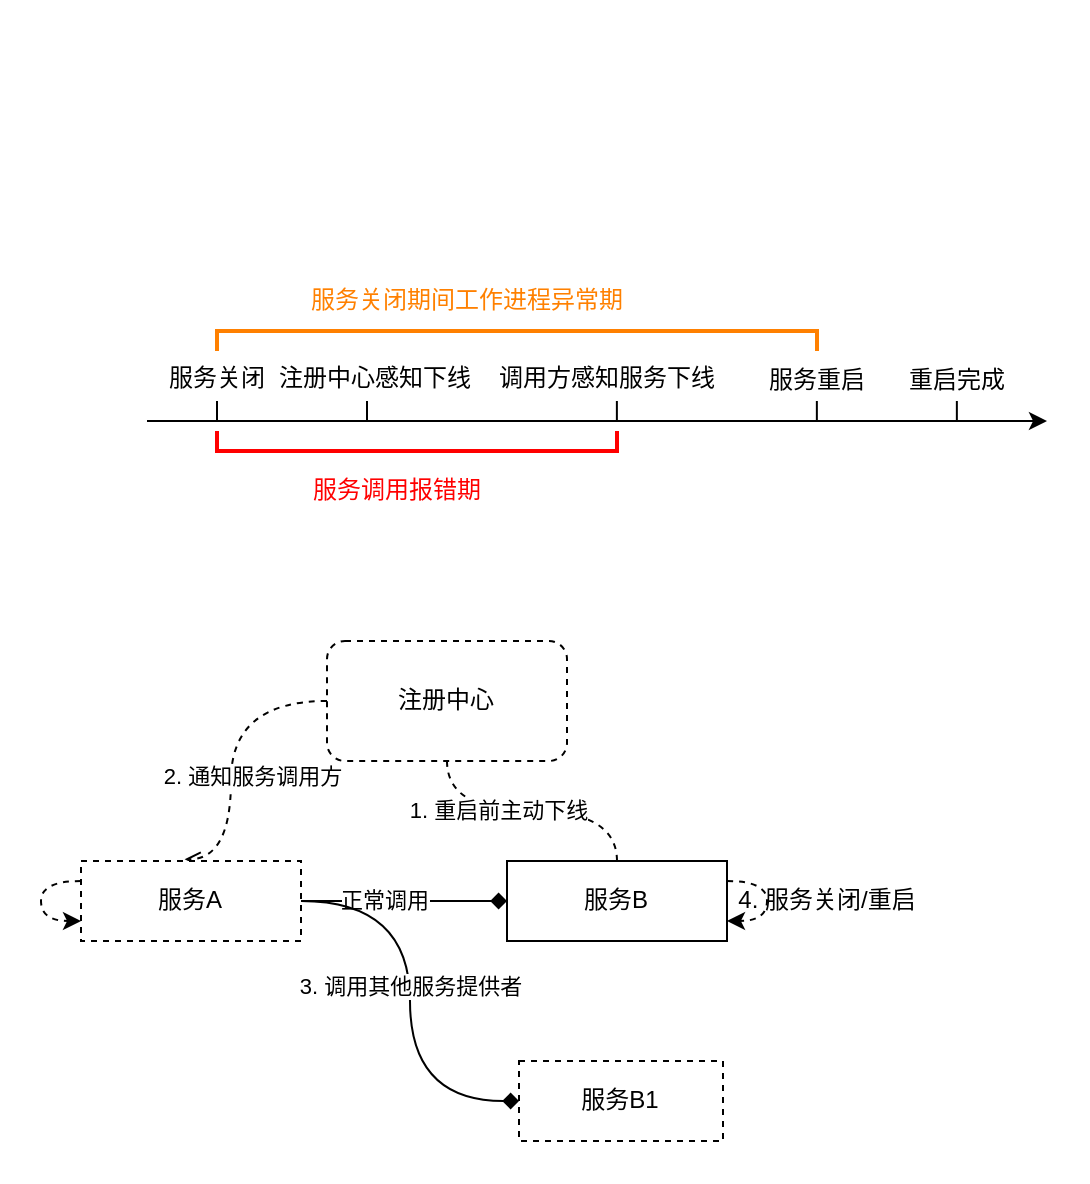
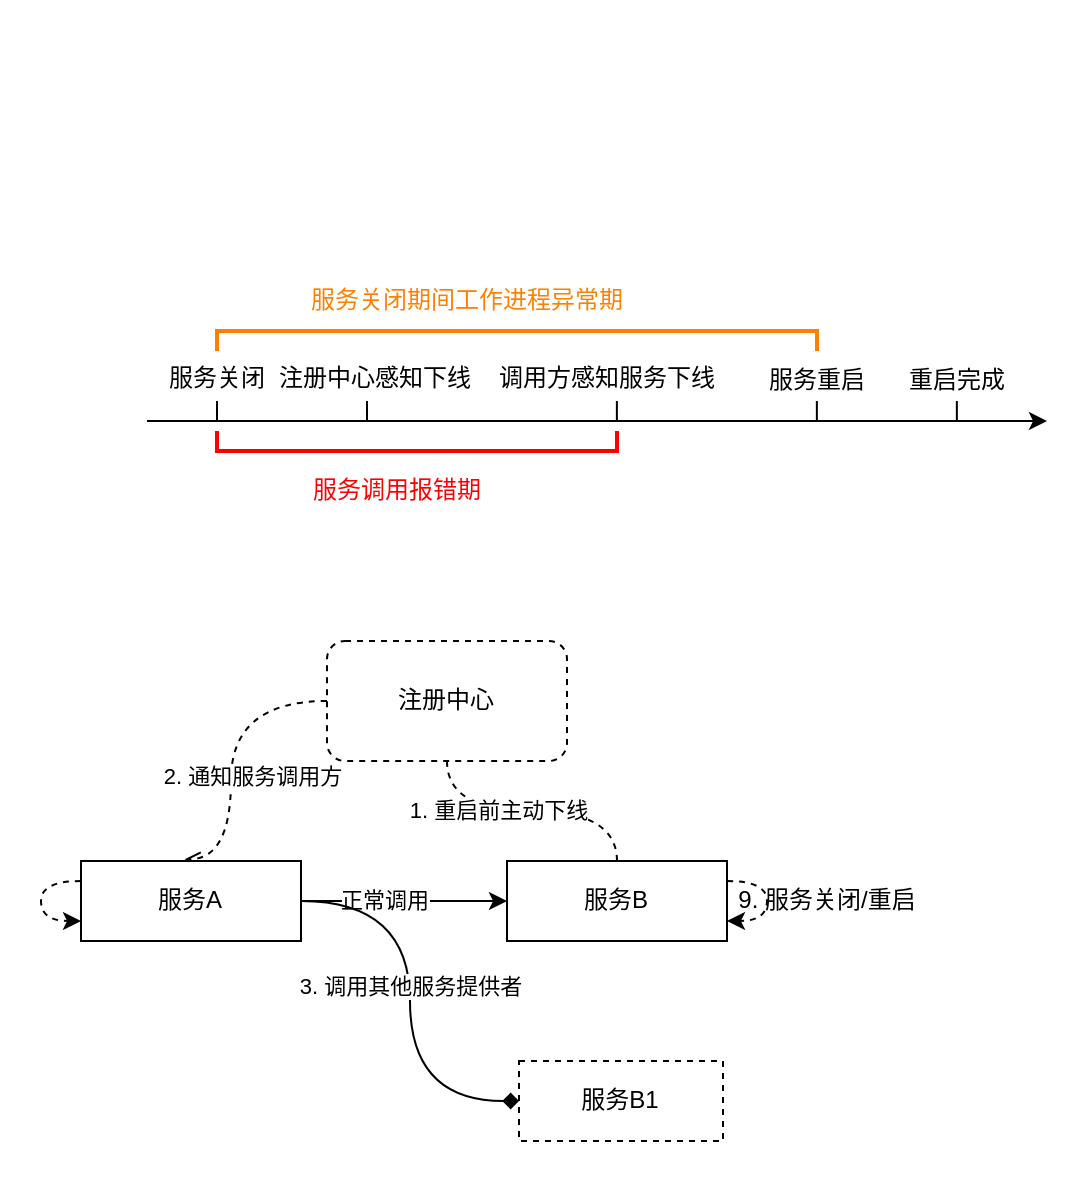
  <mxCell id="0" />
  <mxCell id="1" parent="0" />
  <mxCell id="2" value="" style="endArrow=classic;html=1;curved=1;" parent="1" edge="1"><mxGeometry width="50" height="50" relative="1" as="geometry"><mxPoint x="73" y="210" as="sourcePoint" /><mxPoint x="523" y="210" as="targetPoint" /></mxGeometry></mxCell>
  <mxCell id="3" value="" style="endArrow=none;html=1;curved=1;" parent="1" edge="1"><mxGeometry width="50" height="50" relative="1" as="geometry"><mxPoint x="108" y="210" as="sourcePoint" /><mxPoint x="108" y="200" as="targetPoint" /></mxGeometry></mxCell>
  <mxCell id="4" value="服务关闭" style="text;html=1;align=center;verticalAlign=middle;resizable=0;points=[];autosize=1;strokeColor=none;fillColor=none;" parent="1" vertex="1"><mxGeometry x="73" y="174" width="70" height="30" as="geometry" /></mxCell>
  <mxCell id="5" value="服务重启" style="text;html=1;align=center;verticalAlign=middle;resizable=0;points=[];autosize=1;strokeColor=none;fillColor=none;" parent="1" vertex="1"><mxGeometry x="373" y="175" width="70" height="30" as="geometry" /></mxCell>
  <mxCell id="6" value="注册中心感知下线" style="text;html=1;align=center;verticalAlign=middle;resizable=0;points=[];autosize=1;strokeColor=none;fillColor=none;" parent="1" vertex="1"><mxGeometry x="127" y="174" width="120" height="30" as="geometry" /></mxCell>
  <mxCell id="7" value="调用方感知服务下线" style="text;html=1;align=center;verticalAlign=middle;resizable=0;points=[];autosize=1;strokeColor=none;fillColor=none;" parent="1" vertex="1"><mxGeometry x="238" y="174" width="130" height="30" as="geometry" /></mxCell>
  <mxCell id="8" value="" style="strokeWidth=2;html=1;shape=mxgraph.flowchart.annotation_1;align=left;pointerEvents=1;rotation=-90;strokeColor=#FF0000;" parent="1" vertex="1"><mxGeometry x="203" y="120" width="10" height="200" as="geometry" /></mxCell>
  <mxCell id="9" value="&lt;font color=&quot;#ff0000&quot;&gt;服务调用报错期&lt;/font&gt;" style="text;html=1;align=center;verticalAlign=middle;resizable=0;points=[];autosize=1;strokeColor=none;fillColor=none;" parent="1" vertex="1"><mxGeometry x="143" y="230" width="110" height="30" as="geometry" /></mxCell>
  <mxCell id="10" value="" style="endArrow=none;html=1;curved=1;" parent="1" edge="1"><mxGeometry width="50" height="50" relative="1" as="geometry"><mxPoint x="183" y="210" as="sourcePoint" /><mxPoint x="183" y="200" as="targetPoint" /></mxGeometry></mxCell>
  <mxCell id="11" value="" style="endArrow=none;html=1;curved=1;" parent="1" edge="1"><mxGeometry width="50" height="50" relative="1" as="geometry"><mxPoint x="307.94" y="210" as="sourcePoint" /><mxPoint x="307.94" y="200" as="targetPoint" /></mxGeometry></mxCell>
  <mxCell id="12" value="" style="endArrow=none;html=1;curved=1;" parent="1" edge="1"><mxGeometry width="50" height="50" relative="1" as="geometry"><mxPoint x="407.93" y="210" as="sourcePoint" /><mxPoint x="407.93" y="200" as="targetPoint" /></mxGeometry></mxCell>
  <mxCell id="13" value="" style="strokeWidth=2;html=1;shape=mxgraph.flowchart.annotation_1;align=left;pointerEvents=1;rotation=90;strokeColor=#FF8000;" parent="1" vertex="1"><mxGeometry x="253" y="20" width="10" height="300" as="geometry" /></mxCell>
  <mxCell id="14" value="重启完成" style="text;html=1;align=center;verticalAlign=middle;resizable=0;points=[];autosize=1;strokeColor=none;fillColor=none;" parent="1" vertex="1"><mxGeometry x="443" y="175" width="70" height="30" as="geometry" /></mxCell>
  <mxCell id="15" value="" style="endArrow=none;html=1;curved=1;" parent="1" edge="1"><mxGeometry width="50" height="50" relative="1" as="geometry"><mxPoint x="477.93" y="210" as="sourcePoint" /><mxPoint x="477.93" y="200" as="targetPoint" /></mxGeometry></mxCell>
  <mxCell id="16" value="&lt;font color=&quot;#ff8000&quot;&gt;服务关闭期间工作进程异常期&lt;/font&gt;" style="text;html=1;align=center;verticalAlign=middle;resizable=0;points=[];autosize=1;strokeColor=none;fillColor=none;fontColor=#FF0000;" parent="1" vertex="1"><mxGeometry x="143" y="135" width="180" height="30" as="geometry" /></mxCell>
  <mxCell id="17" style="edgeStyle=orthogonalEdgeStyle;curved=1;orthogonalLoop=1;jettySize=auto;html=1;dashed=1;fontColor=#000000;entryX=0.471;entryY=-0.021;entryDx=0;entryDy=0;entryPerimeter=0;endArrow=open;" parent="1" source="19" target="30" edge="1"><mxGeometry relative="1" as="geometry"><mxPoint x="113" y="410" as="targetPoint" /><Array as="points"><mxPoint x="115" y="350" /></Array></mxGeometry></mxCell>
  <mxCell id="18" value="2. 通知服务调用方" style="edgeLabel;html=1;align=center;verticalAlign=middle;resizable=0;points=[];fontColor=#000000;" parent="17" vertex="1" connectable="0"><mxGeometry x="0.133" y="10" relative="1" as="geometry"><mxPoint as="offset" /></mxGeometry></mxCell>
  <mxCell id="19" value="&lt;font color=&quot;#000000&quot;&gt;注册中心&lt;/font&gt;" style="rounded=1;whiteSpace=wrap;html=1;strokeColor=#000000;fontColor=#FF8000;dashed=1;" parent="1" vertex="1"><mxGeometry x="163" y="320" width="120" height="60" as="geometry" /></mxCell>
- <mxCell id="20" style="edgeStyle=orthogonalEdgeStyle;curved=1;orthogonalLoop=1;jettySize=auto;html=1;fontColor=#000000;exitX=1;exitY=0.5;exitDx=0;exitDy=0;endArrow=diamond;" parent="1" source="30" target="27" edge="1"><mxGeometry relative="1" as="geometry"><mxPoint x="173" y="450" as="sourcePoint" /></mxGeometry></mxCell>
+ <mxCell id="20" style="edgeStyle=orthogonalEdgeStyle;curved=1;orthogonalLoop=1;jettySize=auto;html=1;fontColor=#000000;exitX=1;exitY=0.5;exitDx=0;exitDy=0;" parent="1" source="30" target="27" edge="1"><mxGeometry relative="1" as="geometry"><mxPoint x="173" y="450" as="sourcePoint" /></mxGeometry></mxCell>
  <mxCell id="21" value="正常调用" style="edgeLabel;html=1;align=center;verticalAlign=middle;resizable=0;points=[];fontColor=#000000;" parent="20" vertex="1" connectable="0"><mxGeometry x="-0.211" y="1" relative="1" as="geometry"><mxPoint as="offset" /></mxGeometry></mxCell>
  <mxCell id="22" style="edgeStyle=orthogonalEdgeStyle;curved=1;orthogonalLoop=1;jettySize=auto;html=1;entryX=0;entryY=0.5;entryDx=0;entryDy=0;fontColor=#000000;exitX=1;exitY=0.5;exitDx=0;exitDy=0;endArrow=diamond;" parent="1" source="30" target="28" edge="1"><mxGeometry relative="1" as="geometry"><mxPoint x="173" y="450" as="sourcePoint" /></mxGeometry></mxCell>
  <mxCell id="23" value="3. 调用其他服务提供者" style="edgeLabel;html=1;align=center;verticalAlign=middle;resizable=0;points=[];fontColor=#000000;" parent="22" vertex="1" connectable="0"><mxGeometry x="-0.074" relative="1" as="geometry"><mxPoint as="offset" /></mxGeometry></mxCell>
  <mxCell id="24" style="edgeStyle=orthogonalEdgeStyle;curved=1;orthogonalLoop=1;jettySize=auto;html=1;entryX=0.5;entryY=1;entryDx=0;entryDy=0;fontColor=#000000;dashed=1;endArrow=none;" parent="1" source="27" target="19" edge="1"><mxGeometry relative="1" as="geometry" /></mxCell>
  <mxCell id="25" value="1. 重启前主动下线" style="edgeLabel;html=1;align=center;verticalAlign=middle;resizable=0;points=[];fontColor=#000000;" parent="24" vertex="1" connectable="0"><mxGeometry x="0.253" y="-1" relative="1" as="geometry"><mxPoint as="offset" /></mxGeometry></mxCell>
  <mxCell id="26" style="edgeStyle=orthogonalEdgeStyle;curved=1;orthogonalLoop=1;jettySize=auto;html=1;dashed=1;fontColor=#000000;" parent="1" source="27" target="27" edge="1"><mxGeometry relative="1" as="geometry"><mxPoint x="373" y="460" as="targetPoint" /></mxGeometry></mxCell>
  <mxCell id="27" value="服务B" style="rounded=0;whiteSpace=wrap;html=1;strokeColor=#000000;fontColor=#000000;" parent="1" vertex="1"><mxGeometry x="253" y="430" width="110" height="40" as="geometry" /></mxCell>
  <mxCell id="28" value="服务B1" style="rounded=0;whiteSpace=wrap;html=1;strokeColor=#000000;fontColor=#000000;dashed=1;" parent="1" vertex="1"><mxGeometry x="259" y="530" width="102" height="40" as="geometry" /></mxCell>
  <mxCell id="29" style="edgeStyle=orthogonalEdgeStyle;curved=1;orthogonalLoop=1;jettySize=auto;html=1;dashed=1;fontColor=#000000;entryX=0;entryY=0.75;entryDx=0;entryDy=0;" parent="1" source="30" target="30" edge="1"><mxGeometry relative="1" as="geometry"><mxPoint x="33" y="460" as="targetPoint" /><Array as="points"><mxPoint x="20" y="440" /><mxPoint x="20" y="460" /></Array></mxGeometry></mxCell>
- <mxCell id="30" value="服务A" style="rounded=0;whiteSpace=wrap;html=1;strokeColor=#000000;fontColor=#000000;dashed=1;" parent="1" vertex="1"><mxGeometry x="40" y="430" width="110" height="40" as="geometry" /></mxCell>
- <mxCell id="31" value="4. 服务关闭/重启" style="text;html=1;align=center;verticalAlign=middle;resizable=0;points=[];autosize=1;strokeColor=none;fillColor=none;fontColor=#000000;" parent="1" vertex="1"><mxGeometry x="358" y="435" width="110" height="30" as="geometry" /></mxCell>
+ <mxCell id="30" value="服务A" style="rounded=0;whiteSpace=wrap;html=1;strokeColor=#000000;fontColor=#000000;" parent="1" vertex="1"><mxGeometry x="40" y="430" width="110" height="40" as="geometry" /></mxCell>
+ <mxCell id="31" value="9. 服务关闭/重启" style="text;html=1;align=center;verticalAlign=middle;resizable=0;points=[];autosize=1;strokeColor=none;fillColor=none;fontColor=#000000;" parent="1" vertex="1"><mxGeometry x="358" y="435" width="110" height="30" as="geometry" /></mxCell>
